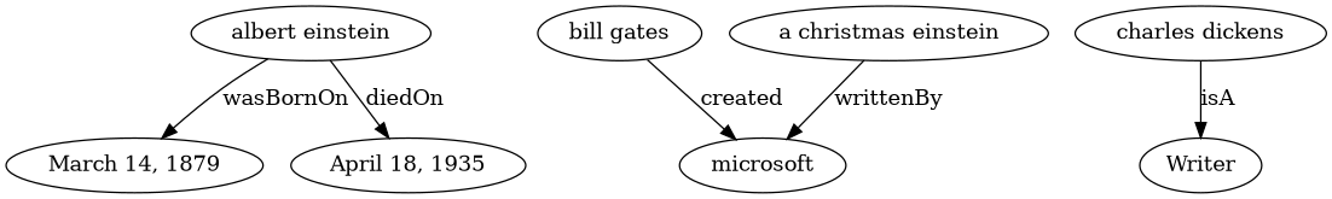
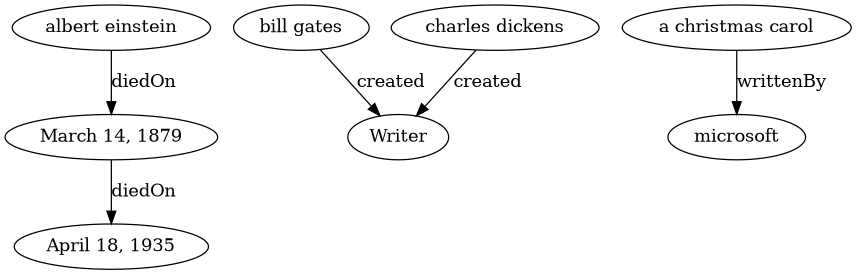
  digraph {
    "albert einstein"
    "March 14, 1879"
    n3 [label="April 18, 1935"]
    "bill gates"
    microsoft
-   "a christmas carol" [label="a christmas einstein"]
+   "a christmas carol"
    "charles dickens"
    Writer
-   "albert einstein" -> "March 14, 1879" [label=wasBornOn]
-   "albert einstein" -> n3 [label=diedOn]
-   "bill gates" -> microsoft [label=created]
+   "albert einstein" -> "March 14, 1879" [label=diedOn]
+   "March 14, 1879" -> n3 [label=diedOn]
+   "bill gates" -> Writer [label=created]
    "a christmas carol" -> microsoft [label=writtenBy]
-   "charles dickens" -> Writer [label=isA]
+   "charles dickens" -> Writer [label=created]
  }
